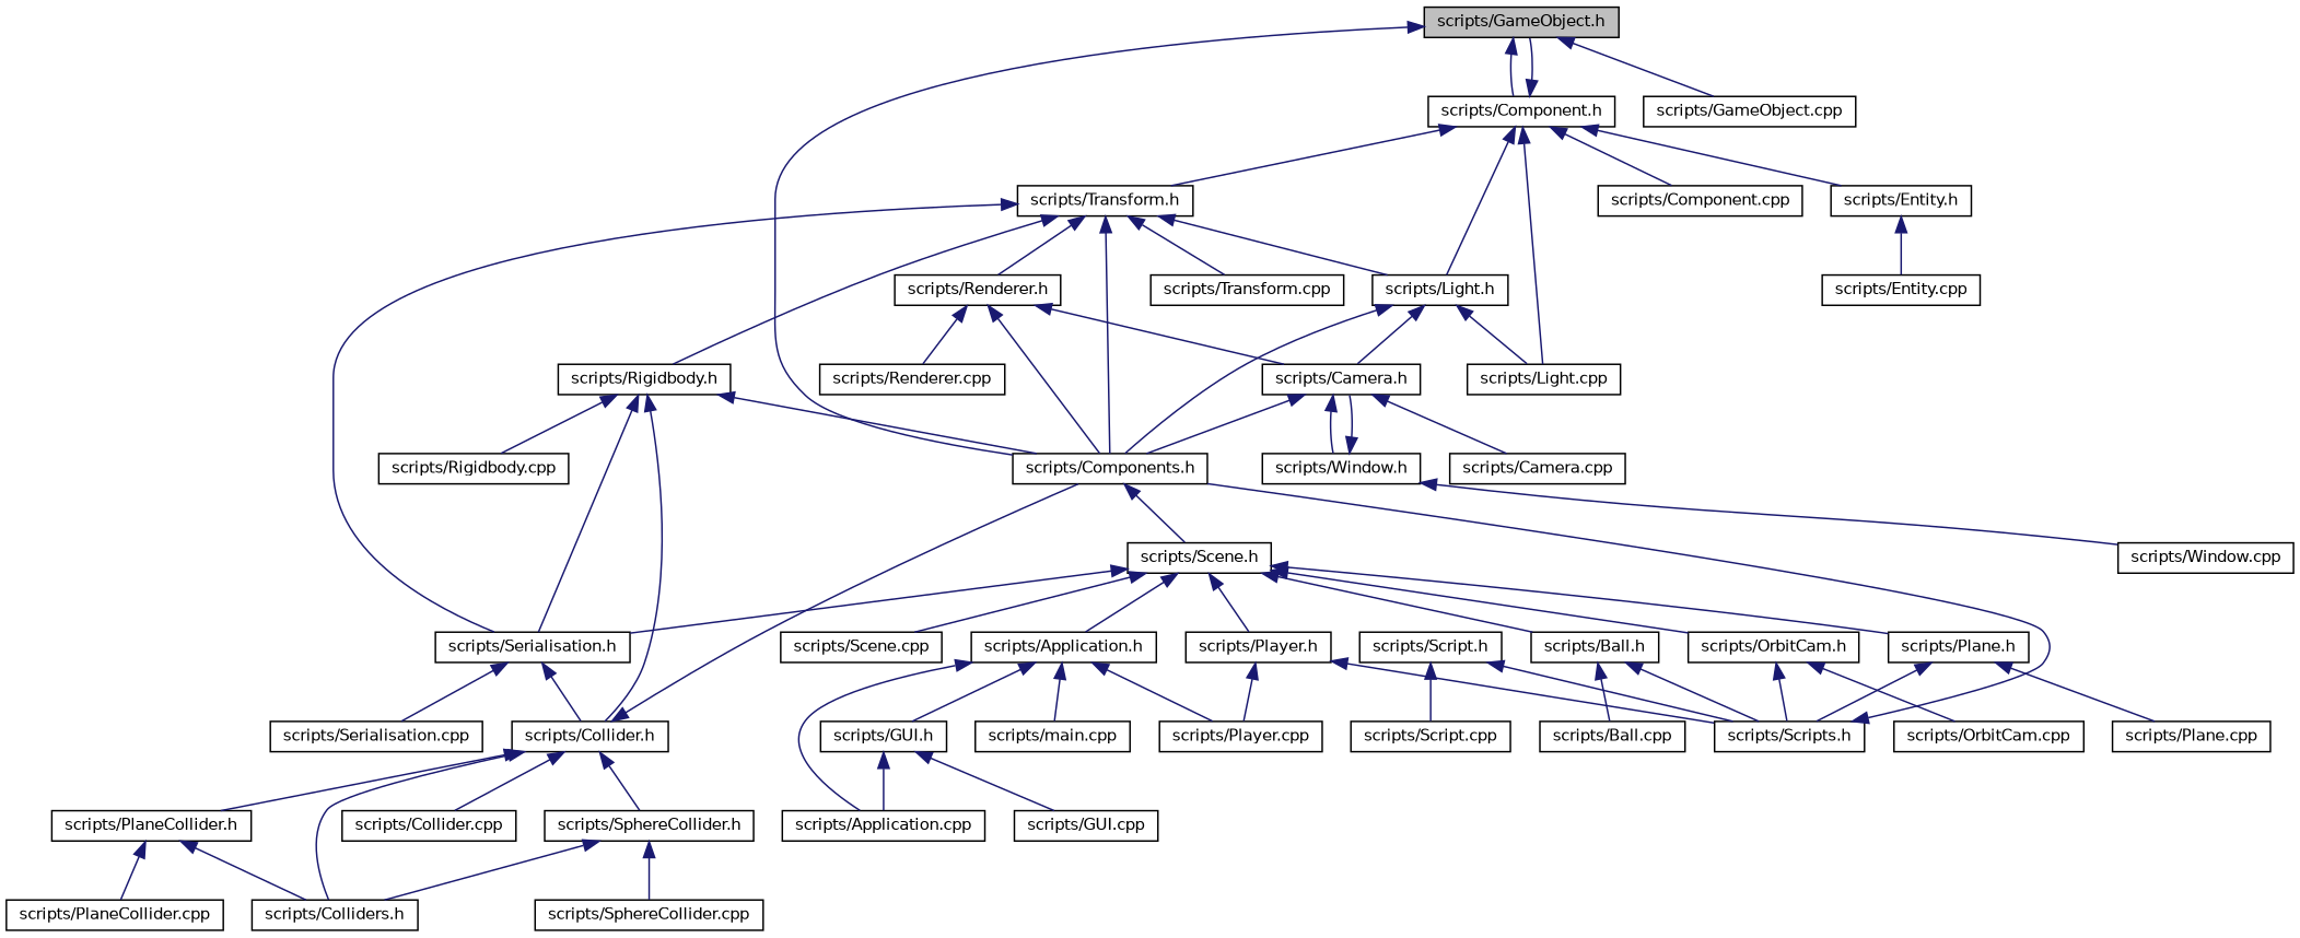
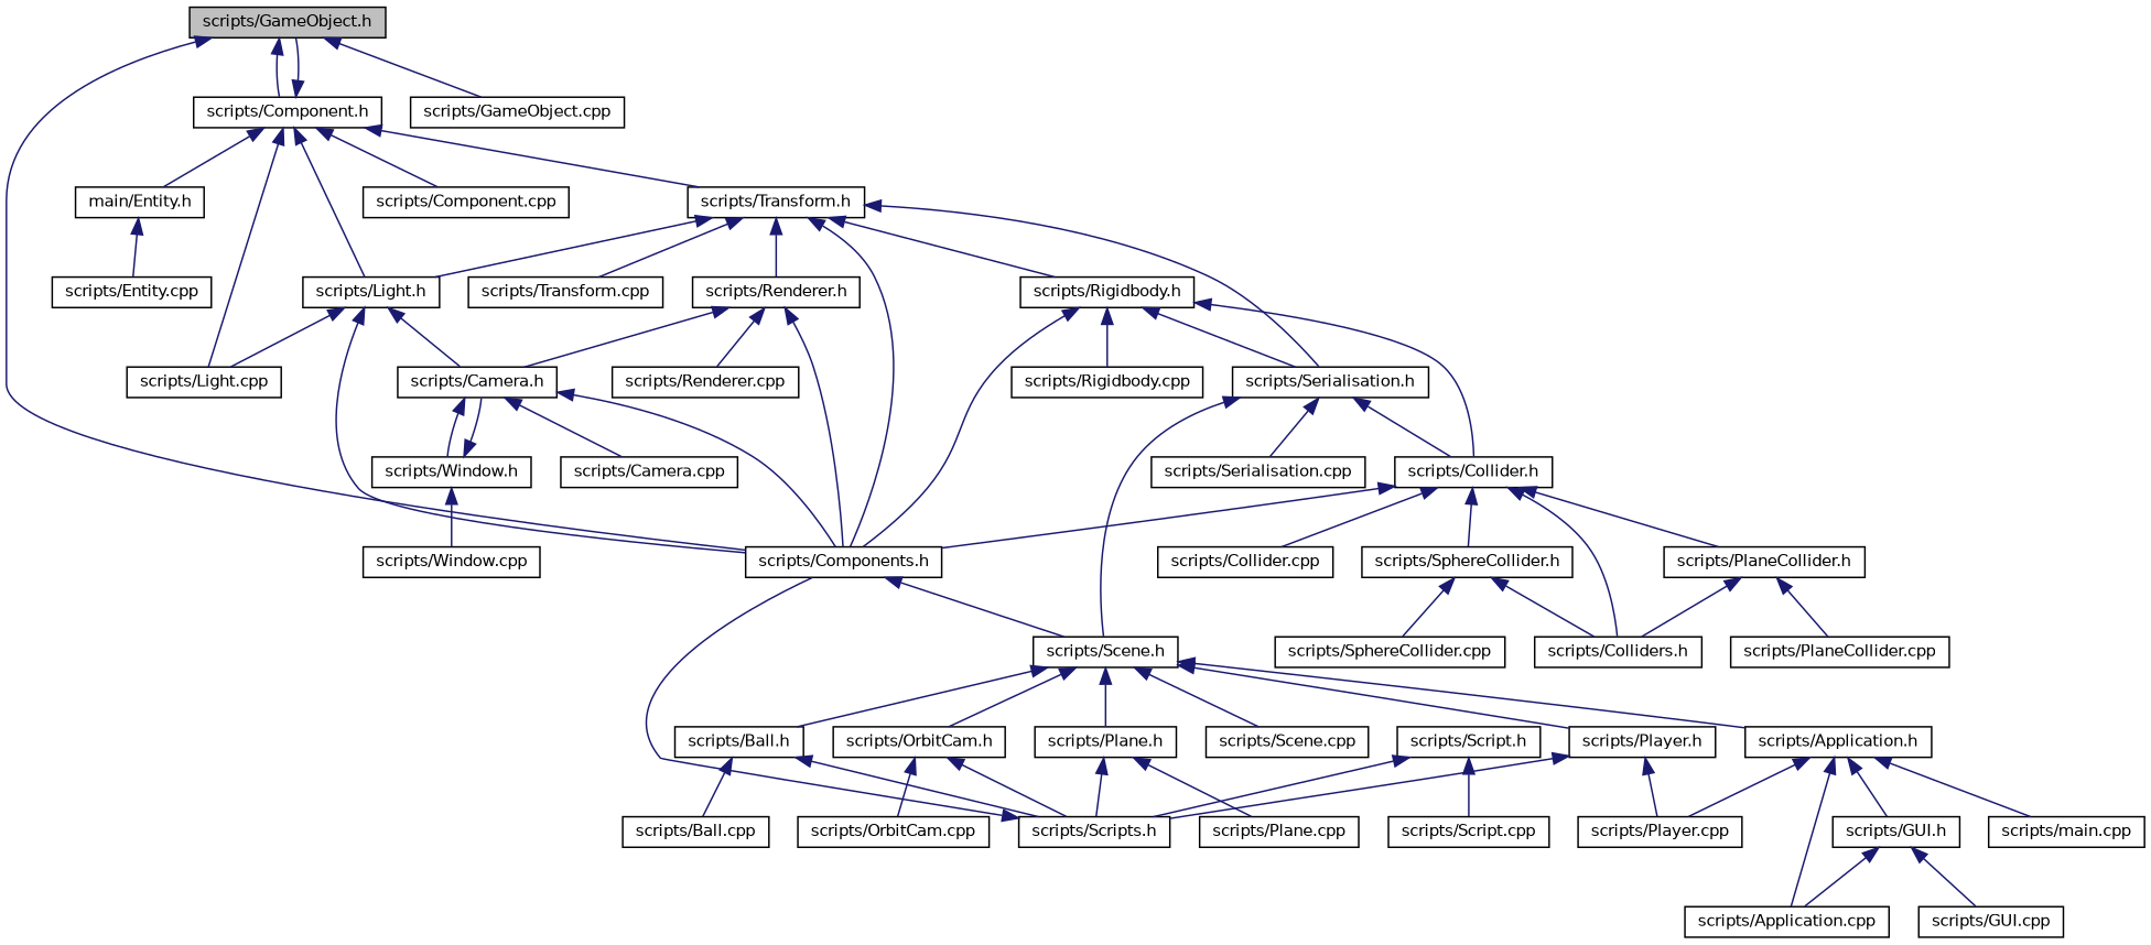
  digraph {
    node [color=black fillcolor=white fontname=Helvetica fontsize=10 shape=record style=filled]
    edge [color=midnightblue dir=back fontname=Helvetica fontsize=10 labelfontname=Helvetica labelfontsize=10 style=solid]
    n1 [fillcolor=grey75 fontcolor=black height=0.2 label="scripts/GameObject.h" width=0.4]
    n2 [height=0.2 label="scripts/Component.h" width=0.4]
    n3 [height=0.2 label="scripts/Components.h" width=0.4]
    n4 [height=0.2 label="scripts/GameObject.cpp" width=0.4]
    n5 [height=0.2 label="scripts/Component.cpp" width=0.4]
-   n6 [height=0.2 label="scripts/Entity.h" width=0.4]
+   n6 [height=0.2 label="main/Entity.h" width=0.4]
    n7 [height=0.2 label="scripts/Light.h" width=0.4]
    n8 [height=0.2 label="scripts/Transform.h" width=0.4]
    n9 [height=0.2 label="scripts/Light.cpp" width=0.4]
    n10 [height=0.2 label="scripts/Scene.h" width=0.4]
    n11 [height=0.2 label="scripts/Entity.cpp" width=0.4]
    n12 [height=0.2 label="scripts/Camera.h" width=0.4]
    n13 [height=0.2 label="scripts/Script.h" width=0.4]
    n14 [height=0.2 label="scripts/Scripts.h" width=0.4]
    n15 [height=0.2 label="scripts/Script.cpp" width=0.4]
    n16 [height=0.2 label="scripts/Renderer.h" width=0.4]
    n17 [height=0.2 label="scripts/Rigidbody.h" width=0.4]
    n18 [height=0.2 label="scripts/Serialisation.h" width=0.4]
    n19 [height=0.2 label="scripts/Transform.cpp" width=0.4]
    n20 [height=0.2 label="scripts/Camera.cpp" width=0.4]
    n21 [height=0.2 label="scripts/Window.h" width=0.4]
    n22 [height=0.2 label="scripts/Window.cpp" width=0.4]
    n23 [height=0.2 label="scripts/Application.h" width=0.4]
    n24 [height=0.2 label="scripts/Ball.h" width=0.4]
    n25 [height=0.2 label="scripts/OrbitCam.h" width=0.4]
    n26 [height=0.2 label="scripts/Plane.h" width=0.4]
    n27 [height=0.2 label="scripts/Player.h" width=0.4]
    n28 [height=0.2 label="scripts/Scene.cpp" width=0.4]
    n29 [height=0.2 label="scripts/Application.cpp" width=0.4]
    n30 [height=0.2 label="scripts/GUI.h" width=0.4]
    n31 [height=0.2 label="scripts/main.cpp" width=0.4]
    n32 [height=0.2 label="scripts/Player.cpp" width=0.4]
    n33 [height=0.2 label="scripts/Ball.cpp" width=0.4]
    n34 [height=0.2 label="scripts/OrbitCam.cpp" width=0.4]
    n35 [height=0.2 label="scripts/Plane.cpp" width=0.4]
    n36 [height=0.2 label="scripts/GUI.cpp" width=0.4]
    n37 [height=0.2 label="scripts/Collider.h" width=0.4]
    n38 [height=0.2 label="scripts/Collider.cpp" width=0.4]
    n39 [height=0.2 label="scripts/Colliders.h" width=0.4]
    n40 [height=0.2 label="scripts/PlaneCollider.h" width=0.4]
    n41 [height=0.2 label="scripts/SphereCollider.h" width=0.4]
    n42 [height=0.2 label="scripts/Renderer.cpp" width=0.4]
    n43 [height=0.2 label="scripts/Rigidbody.cpp" width=0.4]
    n44 [height=0.2 label="scripts/Serialisation.cpp" width=0.4]
    n45 [height=0.2 label="scripts/PlaneCollider.cpp" width=0.4]
    n46 [height=0.2 label="scripts/SphereCollider.cpp" width=0.4]
    n1 -> n2
    n1 -> n3
    n1 -> n4
    n2 -> n1
    n2 -> n5
    n2 -> n6
    n2 -> n7
    n2 -> n8
    n2 -> n9
    n3 -> n10
    n6 -> n11
    n7 -> n3
    n7 -> n9
    n7 -> n12
    n8 -> n3
    n8 -> n7
    n8 -> n16
    n8 -> n17
    n8 -> n18
    n8 -> n19
    n10 -> n23
    n10 -> n24
    n10 -> n25
    n10 -> n26
    n10 -> n27
    n10 -> n28
    n12 -> n3
    n12 -> n20
    n12 -> n21
    n13 -> n14
    n13 -> n15
    n14 -> n3
    n16 -> n3
    n16 -> n12
    n16 -> n42
    n17 -> n3
    n17 -> n18
    n17 -> n37
    n17 -> n43
-   n10 -> n18
+   n18 -> n10
    n18 -> n37
    n18 -> n44
    n21 -> n12
    n21 -> n22
    n23 -> n29
    n23 -> n30
    n23 -> n31
    n23 -> n32
    n24 -> n14
    n24 -> n33
    n25 -> n14
    n25 -> n34
    n26 -> n14
    n26 -> n35
    n27 -> n14
    n27 -> n32
    n30 -> n29
    n30 -> n36
    n37 -> n3
    n37 -> n38
    n37 -> n39
    n37 -> n40
    n37 -> n41
    n40 -> n39
    n40 -> n45
    n41 -> n39
    n41 -> n46
  }
